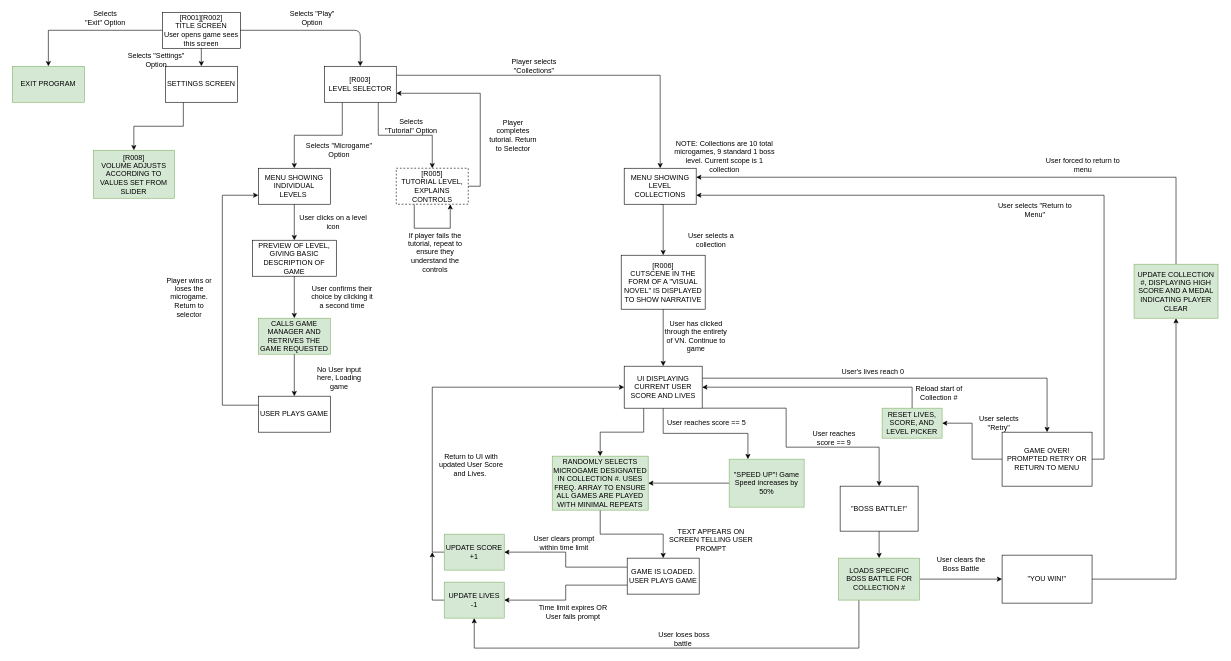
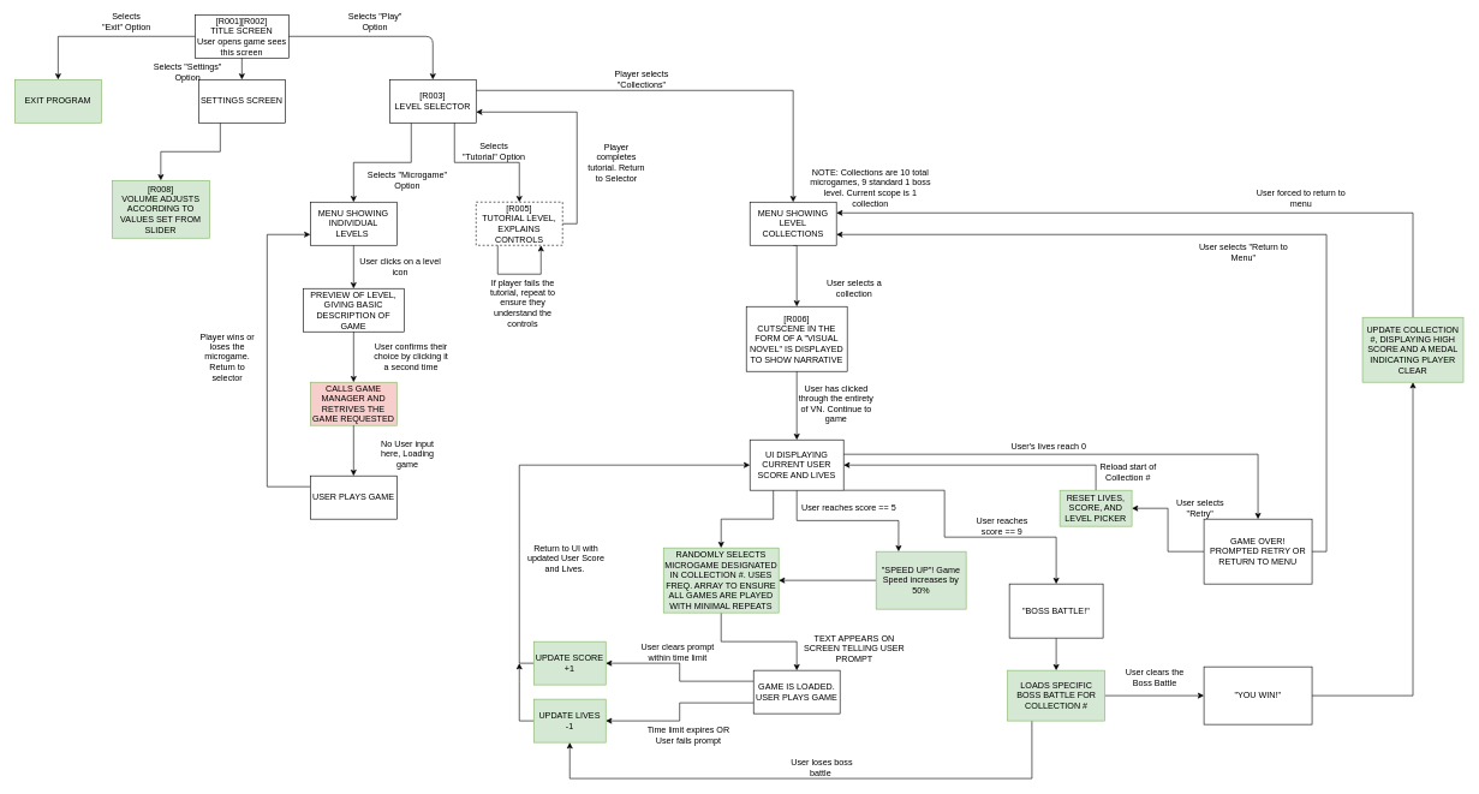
  <mxCell id="0" />
  <mxCell id="1" parent="0" />
  <mxCell id="2" style="edgeStyle=orthogonalEdgeStyle;rounded=0;orthogonalLoop=1;jettySize=auto;html=1;exitX=0.5;exitY=1;exitDx=0;exitDy=0;" parent="1" source="3" target="12" edge="1"><mxGeometry relative="1" as="geometry"><mxPoint x="25" y="220" as="targetPoint" /><Array as="points"><mxPoint x="335" y="50" /><mxPoint x="80" y="50" /></Array></mxGeometry></mxCell>
  <mxCell id="3" value="[R001][R002]&lt;br&gt;TITLE SCREEN&lt;br&gt;User opens game sees this screen" style="rounded=0;whiteSpace=wrap;html=1;" parent="1" vertex="1"><mxGeometry x="270" y="20" width="130" height="60" as="geometry" /></mxCell>
  <mxCell id="4" style="edgeStyle=orthogonalEdgeStyle;rounded=0;orthogonalLoop=1;jettySize=auto;html=1;entryX=0.5;entryY=0;entryDx=0;entryDy=0;exitX=0.25;exitY=1;exitDx=0;exitDy=0;" parent="1" source="7" target="19" edge="1"><mxGeometry relative="1" as="geometry"><mxPoint x="570" y="180" as="sourcePoint" /></mxGeometry></mxCell>
  <mxCell id="5" style="edgeStyle=orthogonalEdgeStyle;rounded=0;orthogonalLoop=1;jettySize=auto;html=1;exitX=0.75;exitY=1;exitDx=0;exitDy=0;entryX=0.5;entryY=0;entryDx=0;entryDy=0;" parent="1" source="7" target="17" edge="1"><mxGeometry relative="1" as="geometry" /></mxCell>
  <mxCell id="6" style="edgeStyle=orthogonalEdgeStyle;rounded=0;orthogonalLoop=1;jettySize=auto;html=1;exitX=1;exitY=0.25;exitDx=0;exitDy=0;entryX=0.5;entryY=0;entryDx=0;entryDy=0;" edge="1" parent="1" source="7" target="39"><mxGeometry relative="1" as="geometry"><mxPoint x="1110" y="290" as="targetPoint" /></mxGeometry></mxCell>
  <mxCell id="7" value="[R003]&lt;br&gt;LEVEL SELECTOR" style="rounded=0;whiteSpace=wrap;html=1;" parent="1" vertex="1"><mxGeometry x="540" y="110" width="120" height="60" as="geometry" /></mxCell>
  <mxCell id="8" value="Selects &quot;Play&quot; Option" style="text;html=1;strokeColor=none;fillColor=none;align=center;verticalAlign=middle;whiteSpace=wrap;rounded=0;" parent="1" vertex="1"><mxGeometry x="480" y="20" width="80" height="20" as="geometry" /></mxCell>
  <mxCell id="9" style="edgeStyle=orthogonalEdgeStyle;rounded=0;orthogonalLoop=1;jettySize=auto;html=1;exitX=0.25;exitY=1;exitDx=0;exitDy=0;entryX=0.5;entryY=0;entryDx=0;entryDy=0;" parent="1" source="10" target="14" edge="1"><mxGeometry relative="1" as="geometry"><mxPoint x="230" y="580" as="targetPoint" /></mxGeometry></mxCell>
  <mxCell id="10" value="SETTINGS SCREEN" style="rounded=0;whiteSpace=wrap;html=1;" parent="1" vertex="1"><mxGeometry x="275" y="110" width="120" height="60" as="geometry" /></mxCell>
  <mxCell id="11" value="Selects &quot;Settings&quot; Option" style="text;html=1;strokeColor=none;fillColor=none;align=center;verticalAlign=middle;whiteSpace=wrap;rounded=0;" parent="1" vertex="1"><mxGeometry x="200" y="90" width="120" height="20" as="geometry" /></mxCell>
  <mxCell id="12" value="EXIT PROGRAM" style="rounded=0;whiteSpace=wrap;html=1;fillColor=#d5e8d4;strokeColor=#82b366;" parent="1" vertex="1"><mxGeometry x="20" y="110" width="120" height="60" as="geometry" /></mxCell>
  <mxCell id="13" value="Selects &quot;Exit&quot; Option" style="text;html=1;strokeColor=none;fillColor=none;align=center;verticalAlign=middle;whiteSpace=wrap;rounded=0;" parent="1" vertex="1"><mxGeometry x="140" y="20" width="70" height="20" as="geometry" /></mxCell>
  <mxCell id="14" value="[R008]&lt;br&gt;VOLUME ADJUSTS ACCORDING TO VALUES SET FROM SLIDER" style="rounded=0;whiteSpace=wrap;html=1;fillColor=#d5e8d4;strokeColor=#82b366;" parent="1" vertex="1"><mxGeometry x="155" y="250" width="135" height="80" as="geometry" /></mxCell>
  <mxCell id="15" style="edgeStyle=orthogonalEdgeStyle;rounded=0;orthogonalLoop=1;jettySize=auto;html=1;exitX=1;exitY=0.5;exitDx=0;exitDy=0;entryX=1;entryY=0.75;entryDx=0;entryDy=0;" edge="1" parent="1" source="17" target="7"><mxGeometry relative="1" as="geometry"><Array as="points"><mxPoint x="800" y="310" /><mxPoint x="800" y="155" /></Array></mxGeometry></mxCell>
  <mxCell id="16" style="edgeStyle=orthogonalEdgeStyle;rounded=0;orthogonalLoop=1;jettySize=auto;html=1;exitX=0.25;exitY=1;exitDx=0;exitDy=0;entryX=0.75;entryY=1;entryDx=0;entryDy=0;" edge="1" parent="1" source="17" target="17"><mxGeometry relative="1" as="geometry"><mxPoint x="750" y="410" as="targetPoint" /><Array as="points"><mxPoint x="690" y="380" /><mxPoint x="750" y="380" /></Array></mxGeometry></mxCell>
  <mxCell id="17" value="[R005]&lt;br&gt;TUTORIAL LEVEL, EXPLAINS CONTROLS" style="rounded=0;whiteSpace=wrap;html=1;dashed=1;" parent="1" vertex="1"><mxGeometry x="660" y="280" width="120" height="60" as="geometry" /></mxCell>
  <mxCell id="18" value="Selects &quot;Tutorial&quot; Option" style="text;html=1;strokeColor=none;fillColor=none;align=center;verticalAlign=middle;whiteSpace=wrap;rounded=0;" parent="1" vertex="1"><mxGeometry x="640" y="200" width="90" height="20" as="geometry" /></mxCell>
  <mxCell id="19" value="MENU SHOWING INDIVIDUAL LEVELS&amp;nbsp;" style="rounded=0;whiteSpace=wrap;html=1;" parent="1" vertex="1"><mxGeometry x="430" y="280" width="120" height="60" as="geometry" /></mxCell>
  <mxCell id="20" value="Selects &quot;Microgame&quot; Option" style="text;html=1;strokeColor=none;fillColor=none;align=center;verticalAlign=middle;whiteSpace=wrap;rounded=0;rotation=0;" parent="1" vertex="1"><mxGeometry x="500" y="240" width="130" height="20" as="geometry" /></mxCell>
  <mxCell id="21" value="" style="endArrow=classic;html=1;exitX=0.5;exitY=1;exitDx=0;exitDy=0;entryX=0.5;entryY=0;entryDx=0;entryDy=0;" parent="1" source="19" target="22" edge="1"><mxGeometry width="50" height="50" relative="1" as="geometry"><mxPoint x="550" y="580" as="sourcePoint" /><mxPoint x="580" y="620" as="targetPoint" /></mxGeometry></mxCell>
  <mxCell id="22" value="PREVIEW OF LEVEL, GIVING BASIC DESCRIPTION OF GAME" style="rounded=0;whiteSpace=wrap;html=1;" parent="1" vertex="1"><mxGeometry x="420" y="400" width="140" height="60" as="geometry" /></mxCell>
  <mxCell id="23" value="User clicks on a level icon" style="text;html=1;strokeColor=none;fillColor=none;align=center;verticalAlign=middle;whiteSpace=wrap;rounded=0;" parent="1" vertex="1"><mxGeometry x="495" y="360" width="120" height="20" as="geometry" /></mxCell>
  <mxCell id="24" value="" style="endArrow=classic;html=1;exitX=0.5;exitY=1;exitDx=0;exitDy=0;entryX=0.5;entryY=0;entryDx=0;entryDy=0;" parent="1" source="22" target="27" edge="1"><mxGeometry width="50" height="50" relative="1" as="geometry"><mxPoint x="570" y="730" as="sourcePoint" /><mxPoint x="540" y="580" as="targetPoint" /></mxGeometry></mxCell>
  <mxCell id="25" value="User confirms their choice by clicking it a second time" style="text;html=1;strokeColor=none;fillColor=none;align=center;verticalAlign=middle;whiteSpace=wrap;rounded=0;" parent="1" vertex="1"><mxGeometry x="515" y="480" width="110" height="30" as="geometry" /></mxCell>
  <mxCell id="26" style="edgeStyle=orthogonalEdgeStyle;rounded=0;orthogonalLoop=1;jettySize=auto;html=1;exitX=0.5;exitY=1;exitDx=0;exitDy=0;" parent="1" source="25" target="25" edge="1"><mxGeometry relative="1" as="geometry" /></mxCell>
- <mxCell id="27" value="CALLS GAME MANAGER AND RETRIVES THE GAME REQUESTED" style="rounded=0;whiteSpace=wrap;html=1;fillColor=#d5e8d4;strokeColor=#82b366;" parent="1" vertex="1"><mxGeometry x="430" y="530" width="120" height="60" as="geometry" /></mxCell>
+ <mxCell id="27" value="CALLS GAME MANAGER AND RETRIVES THE GAME REQUESTED" style="rounded=0;whiteSpace=wrap;html=1;fillColor=#f8cecc;strokeColor=#82b366;" parent="1" vertex="1"><mxGeometry x="430" y="530" width="120" height="60" as="geometry" /></mxCell>
  <mxCell id="28" value="" style="endArrow=classic;html=1;exitX=0.5;exitY=1;exitDx=0;exitDy=0;" parent="1" source="27" target="30" edge="1"><mxGeometry width="50" height="50" relative="1" as="geometry"><mxPoint x="555" y="550" as="sourcePoint" /><mxPoint x="590" y="520" as="targetPoint" /></mxGeometry></mxCell>
  <mxCell id="29" style="edgeStyle=orthogonalEdgeStyle;rounded=0;orthogonalLoop=1;jettySize=auto;html=1;exitX=0;exitY=0.25;exitDx=0;exitDy=0;entryX=0;entryY=0.75;entryDx=0;entryDy=0;" parent="1" source="30" target="19" edge="1"><mxGeometry relative="1" as="geometry"><Array as="points"><mxPoint x="370" y="675" /><mxPoint x="370" y="325" /></Array></mxGeometry></mxCell>
  <mxCell id="30" value="USER PLAYS GAME" style="rounded=0;whiteSpace=wrap;html=1;" parent="1" vertex="1"><mxGeometry x="430" y="660" width="120" height="60" as="geometry" /></mxCell>
  <mxCell id="31" value="No User input here, Loading game" style="text;html=1;strokeColor=none;fillColor=none;align=center;verticalAlign=middle;whiteSpace=wrap;rounded=0;" parent="1" vertex="1"><mxGeometry x="515" y="620" width="100" height="20" as="geometry" /></mxCell>
  <mxCell id="32" value="Player wins or loses the microgame. Return to selector" style="text;html=1;strokeColor=none;fillColor=none;align=center;verticalAlign=middle;whiteSpace=wrap;rounded=0;" parent="1" vertex="1"><mxGeometry x="275" y="475" width="80" height="40" as="geometry" /></mxCell>
  <mxCell id="33" value="" style="endArrow=classic;html=1;exitX=0.5;exitY=1;exitDx=0;exitDy=0;entryX=0.5;entryY=0;entryDx=0;entryDy=0;" parent="1" source="3" target="10" edge="1"><mxGeometry width="50" height="50" relative="1" as="geometry"><mxPoint x="440" y="310" as="sourcePoint" /><mxPoint x="490" y="260" as="targetPoint" /></mxGeometry></mxCell>
  <mxCell id="34" value="" style="endArrow=classic;html=1;exitX=1;exitY=0.5;exitDx=0;exitDy=0;entryX=0.5;entryY=0;entryDx=0;entryDy=0;" parent="1" source="3" target="7" edge="1"><mxGeometry width="50" height="50" relative="1" as="geometry"><mxPoint x="440" y="310" as="sourcePoint" /><mxPoint x="520" y="50" as="targetPoint" /><Array as="points"><mxPoint x="600" y="50" /></Array></mxGeometry></mxCell>
  <mxCell id="35" value="Player completes tutorial. Return to Selector" style="text;html=1;strokeColor=none;fillColor=none;align=center;verticalAlign=middle;whiteSpace=wrap;rounded=0;" vertex="1" parent="1"><mxGeometry x="810" y="210" width="90" height="30" as="geometry" /></mxCell>
  <mxCell id="36" value="If player fails the tutorial, repeat to ensure they understand the controls" style="text;html=1;strokeColor=none;fillColor=none;align=center;verticalAlign=middle;whiteSpace=wrap;rounded=0;" vertex="1" parent="1"><mxGeometry x="670" y="380" width="110" height="80" as="geometry" /></mxCell>
  <mxCell id="37" value="Player selects &quot;Collections&quot;" style="text;html=1;strokeColor=none;fillColor=none;align=center;verticalAlign=middle;whiteSpace=wrap;rounded=0;" vertex="1" parent="1"><mxGeometry x="830" y="100" width="120" height="20" as="geometry" /></mxCell>
  <mxCell id="38" style="edgeStyle=orthogonalEdgeStyle;rounded=0;orthogonalLoop=1;jettySize=auto;html=1;exitX=0.5;exitY=1;exitDx=0;exitDy=0;entryX=0.5;entryY=0;entryDx=0;entryDy=0;" edge="1" parent="1" source="39" target="42"><mxGeometry relative="1" as="geometry"><mxPoint x="1100" y="450" as="targetPoint" /><Array as="points"><mxPoint x="1105" y="340" /></Array></mxGeometry></mxCell>
  <mxCell id="39" value="MENU SHOWING LEVEL COLLECTIONS" style="rounded=0;whiteSpace=wrap;html=1;" vertex="1" parent="1"><mxGeometry x="1040" y="280" width="120" height="60" as="geometry" /></mxCell>
  <mxCell id="40" value="NOTE: Collections are 10 total microgames, 9 standard 1 boss level. Current scope is 1 collection" style="text;html=1;strokeColor=none;fillColor=none;align=center;verticalAlign=middle;whiteSpace=wrap;rounded=0;" vertex="1" parent="1"><mxGeometry x="1120" y="230" width="175" height="60" as="geometry" /></mxCell>
  <mxCell id="41" value="User selects a collection" style="text;html=1;strokeColor=none;fillColor=none;align=center;verticalAlign=middle;whiteSpace=wrap;rounded=0;" vertex="1" parent="1"><mxGeometry x="1120" y="380" width="130" height="40" as="geometry" /></mxCell>
  <mxCell id="42" value="[R006]&lt;br&gt;CUTSCENE IN THE FORM OF A &quot;VISUAL NOVEL&quot; IS DISPLAYED TO SHOW NARRATIVE" style="rounded=0;whiteSpace=wrap;html=1;" vertex="1" parent="1"><mxGeometry x="1035" y="425" width="140" height="90" as="geometry" /></mxCell>
  <mxCell id="43" style="edgeStyle=orthogonalEdgeStyle;rounded=0;orthogonalLoop=1;jettySize=auto;html=1;entryX=0.5;entryY=0;entryDx=0;entryDy=0;" edge="1" parent="1" target="65"><mxGeometry relative="1" as="geometry"><mxPoint x="1170" y="630" as="sourcePoint" /><Array as="points"><mxPoint x="1170" y="630" /><mxPoint x="1745" y="630" /></Array></mxGeometry></mxCell>
  <mxCell id="44" style="edgeStyle=orthogonalEdgeStyle;rounded=0;orthogonalLoop=1;jettySize=auto;html=1;exitX=0.25;exitY=1;exitDx=0;exitDy=0;entryX=0.5;entryY=0;entryDx=0;entryDy=0;" edge="1" parent="1" source="47" target="51"><mxGeometry relative="1" as="geometry" /></mxCell>
  <mxCell id="45" style="edgeStyle=orthogonalEdgeStyle;rounded=0;orthogonalLoop=1;jettySize=auto;html=1;exitX=0.5;exitY=1;exitDx=0;exitDy=0;entryX=0.25;entryY=0;entryDx=0;entryDy=0;" edge="1" parent="1" source="47" target="73"><mxGeometry relative="1" as="geometry"><Array as="points"><mxPoint x="1105" y="722" /><mxPoint x="1246" y="722" /></Array></mxGeometry></mxCell>
  <mxCell id="46" style="edgeStyle=orthogonalEdgeStyle;rounded=0;orthogonalLoop=1;jettySize=auto;html=1;exitX=1;exitY=1;exitDx=0;exitDy=0;entryX=0.5;entryY=0;entryDx=0;entryDy=0;" edge="1" parent="1" source="47" target="76"><mxGeometry relative="1" as="geometry"><Array as="points"><mxPoint x="1310" y="680" /><mxPoint x="1310" y="745" /><mxPoint x="1465" y="745" /></Array></mxGeometry></mxCell>
  <mxCell id="47" value="UI DISPLAYING CURRENT USER SCORE AND LIVES" style="rounded=0;whiteSpace=wrap;html=1;" vertex="1" parent="1"><mxGeometry x="1040" y="610" width="130" height="70" as="geometry" /></mxCell>
  <mxCell id="48" value="" style="endArrow=classic;html=1;exitX=0.5;exitY=1;exitDx=0;exitDy=0;entryX=0.5;entryY=0;entryDx=0;entryDy=0;" edge="1" parent="1" source="42" target="47"><mxGeometry width="50" height="50" relative="1" as="geometry"><mxPoint x="700" y="540" as="sourcePoint" /><mxPoint x="750" y="490" as="targetPoint" /></mxGeometry></mxCell>
  <mxCell id="49" value="User has clicked through the entirety of VN. Continue to game" style="text;html=1;strokeColor=none;fillColor=none;align=center;verticalAlign=middle;whiteSpace=wrap;rounded=0;" vertex="1" parent="1"><mxGeometry x="1105" y="540" width="110" height="40" as="geometry" /></mxCell>
  <mxCell id="50" style="edgeStyle=orthogonalEdgeStyle;rounded=0;orthogonalLoop=1;jettySize=auto;html=1;exitX=0.5;exitY=1;exitDx=0;exitDy=0;" edge="1" parent="1" source="51" target="54"><mxGeometry relative="1" as="geometry"><mxPoint x="1104.941" y="930" as="targetPoint" /></mxGeometry></mxCell>
  <mxCell id="51" value="RANDOMLY SELECTS MICROGAME DESIGNATED IN COLLECTION #. USES FREQ. ARRAY TO ENSURE ALL GAMES ARE PLAYED WITH MINIMAL REPEATS" style="rounded=0;whiteSpace=wrap;html=1;fillColor=#d5e8d4;strokeColor=#82b366;" vertex="1" parent="1"><mxGeometry x="920" y="760" width="160" height="90" as="geometry" /></mxCell>
  <mxCell id="52" style="edgeStyle=orthogonalEdgeStyle;rounded=0;orthogonalLoop=1;jettySize=auto;html=1;exitX=0;exitY=0.25;exitDx=0;exitDy=0;entryX=1;entryY=0.5;entryDx=0;entryDy=0;" edge="1" parent="1" source="54" target="57"><mxGeometry relative="1" as="geometry" /></mxCell>
  <mxCell id="53" style="edgeStyle=orthogonalEdgeStyle;rounded=0;orthogonalLoop=1;jettySize=auto;html=1;exitX=0;exitY=0.75;exitDx=0;exitDy=0;entryX=1;entryY=0.5;entryDx=0;entryDy=0;" edge="1" parent="1" source="54" target="59"><mxGeometry relative="1" as="geometry" /></mxCell>
  <mxCell id="54" value="GAME IS LOADED. USER PLAYS GAME" style="rounded=0;whiteSpace=wrap;html=1;" vertex="1" parent="1"><mxGeometry x="1045.001" y="930" width="120" height="60" as="geometry" /></mxCell>
  <mxCell id="55" value="TEXT APPEARS ON SCREEN TELLING USER PROMPT" style="text;html=1;strokeColor=none;fillColor=none;align=center;verticalAlign=middle;whiteSpace=wrap;rounded=0;" vertex="1" parent="1"><mxGeometry x="1105" y="890" width="160" height="20" as="geometry" /></mxCell>
  <mxCell id="56" style="edgeStyle=orthogonalEdgeStyle;rounded=0;orthogonalLoop=1;jettySize=auto;html=1;exitX=0;exitY=0.5;exitDx=0;exitDy=0;entryX=0;entryY=0.5;entryDx=0;entryDy=0;" edge="1" parent="1" source="57" target="47"><mxGeometry relative="1" as="geometry" /></mxCell>
  <mxCell id="57" value="UPDATE SCORE +1" style="rounded=0;whiteSpace=wrap;html=1;fillColor=#d5e8d4;strokeColor=#82b366;" vertex="1" parent="1"><mxGeometry x="740" y="890" width="100" height="60" as="geometry" /></mxCell>
  <mxCell id="58" style="edgeStyle=orthogonalEdgeStyle;rounded=0;orthogonalLoop=1;jettySize=auto;html=1;exitX=0;exitY=0.5;exitDx=0;exitDy=0;" edge="1" parent="1" source="59"><mxGeometry relative="1" as="geometry"><mxPoint x="720" y="920" as="targetPoint" /></mxGeometry></mxCell>
  <mxCell id="59" value="UPDATE LIVES&lt;br&gt;-1" style="rounded=0;whiteSpace=wrap;html=1;fillColor=#d5e8d4;strokeColor=#82b366;" vertex="1" parent="1"><mxGeometry x="740" y="970" width="100" height="60" as="geometry" /></mxCell>
  <mxCell id="60" value="User clears prompt within time limit" style="text;html=1;strokeColor=none;fillColor=none;align=center;verticalAlign=middle;whiteSpace=wrap;rounded=0;" vertex="1" parent="1"><mxGeometry x="880" y="890" width="120" height="30" as="geometry" /></mxCell>
  <mxCell id="61" value="Time limit expires OR User fails prompt" style="text;html=1;strokeColor=none;fillColor=none;align=center;verticalAlign=middle;whiteSpace=wrap;rounded=0;" vertex="1" parent="1"><mxGeometry x="890" y="1000" width="130" height="40" as="geometry" /></mxCell>
  <mxCell id="62" value="Return to UI with updated User Score and Lives.&amp;nbsp;" style="text;html=1;strokeColor=none;fillColor=none;align=center;verticalAlign=middle;whiteSpace=wrap;rounded=0;" vertex="1" parent="1"><mxGeometry x="720" y="750" width="130" height="50" as="geometry" /></mxCell>
  <mxCell id="63" style="edgeStyle=orthogonalEdgeStyle;rounded=0;orthogonalLoop=1;jettySize=auto;html=1;exitX=1;exitY=0.5;exitDx=0;exitDy=0;entryX=1;entryY=0.75;entryDx=0;entryDy=0;" edge="1" parent="1" source="65" target="39"><mxGeometry relative="1" as="geometry" /></mxCell>
  <mxCell id="64" style="edgeStyle=orthogonalEdgeStyle;rounded=0;orthogonalLoop=1;jettySize=auto;html=1;exitX=0;exitY=0.5;exitDx=0;exitDy=0;entryX=1;entryY=0.5;entryDx=0;entryDy=0;" edge="1" parent="1" source="65" target="69"><mxGeometry relative="1" as="geometry" /></mxCell>
  <mxCell id="65" value="GAME OVER!&lt;br&gt;PROMPTED RETRY OR RETURN TO MENU" style="rounded=0;whiteSpace=wrap;html=1;" vertex="1" parent="1"><mxGeometry x="1670" y="720" width="150" height="90" as="geometry" /></mxCell>
  <mxCell id="66" value="User's lives reach 0" style="text;html=1;strokeColor=none;fillColor=none;align=center;verticalAlign=middle;whiteSpace=wrap;rounded=0;" vertex="1" parent="1"><mxGeometry x="1380" y="610" width="150" height="20" as="geometry" /></mxCell>
  <mxCell id="67" value="User selects &quot;Return to Menu&quot;" style="text;html=1;strokeColor=none;fillColor=none;align=center;verticalAlign=middle;whiteSpace=wrap;rounded=0;" vertex="1" parent="1"><mxGeometry x="1650" y="330" width="150" height="40" as="geometry" /></mxCell>
  <mxCell id="68" style="edgeStyle=orthogonalEdgeStyle;rounded=0;orthogonalLoop=1;jettySize=auto;html=1;exitX=0.5;exitY=0;exitDx=0;exitDy=0;entryX=1;entryY=0.5;entryDx=0;entryDy=0;" edge="1" parent="1" source="69" target="47"><mxGeometry relative="1" as="geometry"><Array as="points"><mxPoint x="1520" y="645" /></Array></mxGeometry></mxCell>
  <mxCell id="69" value="RESET LIVES, SCORE, AND LEVEL PICKER" style="rounded=0;whiteSpace=wrap;html=1;fillColor=#d5e8d4;strokeColor=#82b366;" vertex="1" parent="1"><mxGeometry x="1470" y="680" width="100" height="50" as="geometry" /></mxCell>
  <mxCell id="70" value="User selects &quot;Retry&quot;" style="text;html=1;strokeColor=none;fillColor=none;align=center;verticalAlign=middle;whiteSpace=wrap;rounded=0;" vertex="1" parent="1"><mxGeometry x="1620" y="695" width="90" height="20" as="geometry" /></mxCell>
  <mxCell id="71" value="Reload start of Collection #" style="text;html=1;strokeColor=none;fillColor=none;align=center;verticalAlign=middle;whiteSpace=wrap;rounded=0;" vertex="1" parent="1"><mxGeometry x="1520" y="640" width="90" height="30" as="geometry" /></mxCell>
  <mxCell id="72" style="edgeStyle=orthogonalEdgeStyle;rounded=0;orthogonalLoop=1;jettySize=auto;html=1;exitX=0;exitY=0.5;exitDx=0;exitDy=0;entryX=1;entryY=0.5;entryDx=0;entryDy=0;" edge="1" parent="1" source="73" target="51"><mxGeometry relative="1" as="geometry" /></mxCell>
  <mxCell id="73" value="&quot;SPEED UP&quot;! Game Speed increases by 50%" style="rounded=0;whiteSpace=wrap;html=1;fillColor=#d5e8d4;strokeColor=#82b366;" vertex="1" parent="1"><mxGeometry x="1215" y="765" width="125" height="80" as="geometry" /></mxCell>
  <mxCell id="74" value="User reaches score == 5" style="text;html=1;strokeColor=none;fillColor=none;align=center;verticalAlign=middle;whiteSpace=wrap;rounded=0;" vertex="1" parent="1"><mxGeometry x="1105" y="690" width="145" height="30" as="geometry" /></mxCell>
  <mxCell id="75" style="edgeStyle=orthogonalEdgeStyle;rounded=0;orthogonalLoop=1;jettySize=auto;html=1;exitX=0.5;exitY=1;exitDx=0;exitDy=0;entryX=0.5;entryY=0;entryDx=0;entryDy=0;" edge="1" parent="1" source="76" target="80"><mxGeometry relative="1" as="geometry" /></mxCell>
  <mxCell id="76" value="&quot;BOSS BATTLE!&quot;" style="rounded=0;whiteSpace=wrap;html=1;" vertex="1" parent="1"><mxGeometry x="1400" y="810" width="130" height="75" as="geometry" /></mxCell>
  <mxCell id="77" value="User reaches score == 9" style="text;html=1;strokeColor=none;fillColor=none;align=center;verticalAlign=middle;whiteSpace=wrap;rounded=0;" vertex="1" parent="1"><mxGeometry x="1340" y="720" width="100" height="20" as="geometry" /></mxCell>
  <mxCell id="78" style="edgeStyle=orthogonalEdgeStyle;rounded=0;orthogonalLoop=1;jettySize=auto;html=1;exitX=0.25;exitY=1;exitDx=0;exitDy=0;entryX=0.5;entryY=1;entryDx=0;entryDy=0;" edge="1" parent="1" source="80" target="59"><mxGeometry relative="1" as="geometry"><Array as="points"><mxPoint x="1431" y="1080" /><mxPoint x="790" y="1080" /></Array></mxGeometry></mxCell>
  <mxCell id="79" style="edgeStyle=orthogonalEdgeStyle;rounded=0;orthogonalLoop=1;jettySize=auto;html=1;exitX=1;exitY=0.5;exitDx=0;exitDy=0;entryX=0;entryY=0.5;entryDx=0;entryDy=0;" edge="1" parent="1" source="80" target="83"><mxGeometry relative="1" as="geometry" /></mxCell>
  <mxCell id="80" value="LOADS SPECIFIC BOSS BATTLE FOR COLLECTION #" style="rounded=0;whiteSpace=wrap;html=1;fillColor=#d5e8d4;strokeColor=#82b366;" vertex="1" parent="1"><mxGeometry x="1397.5" y="930" width="135" height="70" as="geometry" /></mxCell>
  <mxCell id="81" value="User loses boss battle&amp;nbsp;" style="text;html=1;strokeColor=none;fillColor=none;align=center;verticalAlign=middle;whiteSpace=wrap;rounded=0;" vertex="1" parent="1"><mxGeometry x="1080" y="1050" width="120" height="30" as="geometry" /></mxCell>
  <mxCell id="82" style="edgeStyle=orthogonalEdgeStyle;rounded=0;orthogonalLoop=1;jettySize=auto;html=1;exitX=1;exitY=0.5;exitDx=0;exitDy=0;entryX=0.5;entryY=1;entryDx=0;entryDy=0;" edge="1" parent="1" source="83" target="85"><mxGeometry relative="1" as="geometry" /></mxCell>
  <mxCell id="83" value="&quot;YOU WIN!&quot;" style="rounded=0;whiteSpace=wrap;html=1;" vertex="1" parent="1"><mxGeometry x="1670" y="925" width="150" height="80" as="geometry" /></mxCell>
  <mxCell id="84" style="edgeStyle=orthogonalEdgeStyle;rounded=0;orthogonalLoop=1;jettySize=auto;html=1;exitX=0.5;exitY=0;exitDx=0;exitDy=0;entryX=1;entryY=0.25;entryDx=0;entryDy=0;" edge="1" parent="1" source="85" target="39"><mxGeometry relative="1" as="geometry" /></mxCell>
  <mxCell id="85" value="UPDATE COLLECTION #, DISPLAYING HIGH SCORE AND A MEDAL INDICATING PLAYER CLEAR" style="rounded=0;whiteSpace=wrap;html=1;fillColor=#d5e8d4;strokeColor=#82b366;" vertex="1" parent="1"><mxGeometry x="1890" y="440" width="140" height="90" as="geometry" /></mxCell>
  <mxCell id="86" value="User forced to return to menu" style="text;html=1;strokeColor=none;fillColor=none;align=center;verticalAlign=middle;whiteSpace=wrap;rounded=0;" vertex="1" parent="1"><mxGeometry x="1740" y="250" width="130" height="50" as="geometry" /></mxCell>
  <mxCell id="87" value="User clears the Boss Battle" style="text;html=1;strokeColor=none;fillColor=none;align=center;verticalAlign=middle;whiteSpace=wrap;rounded=0;" vertex="1" parent="1"><mxGeometry x="1552.5" y="920" width="97.5" height="40" as="geometry" /></mxCell>
